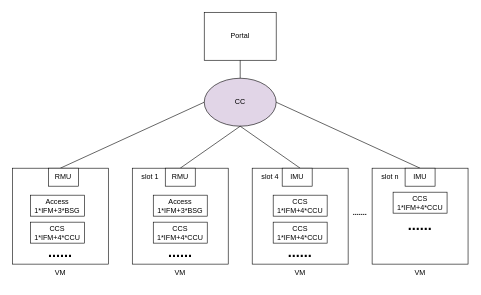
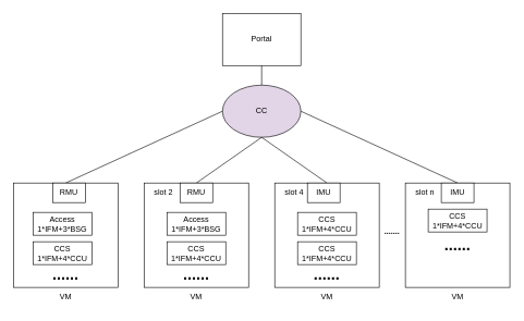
  <mxCell id="0" />
  <mxCell id="1" parent="0" />
  <mxCell id="2" value="CC" style="ellipse;whiteSpace=wrap;html=1;fillColor=#e1d5e7;" vertex="1" parent="1"><mxGeometry x="340" y="130" width="120" height="80" as="geometry" /></mxCell>
  <mxCell id="3" value="Portal" style="whiteSpace=wrap;html=1;rounded=0;" vertex="1" parent="1"><mxGeometry x="340" y="20" width="120" height="80" as="geometry" /></mxCell>
  <mxCell id="4" value="" style="whiteSpace=wrap;html=1;aspect=fixed;" vertex="1" parent="1"><mxGeometry x="20" y="280" width="160" height="160" as="geometry" /></mxCell>
  <mxCell id="5" value="" style="whiteSpace=wrap;html=1;aspect=fixed;" vertex="1" parent="1"><mxGeometry x="220" y="280" width="160" height="160" as="geometry" /></mxCell>
  <mxCell id="6" value="" style="whiteSpace=wrap;html=1;aspect=fixed;" vertex="1" parent="1"><mxGeometry x="420" y="280" width="160" height="160" as="geometry" /></mxCell>
  <mxCell id="7" value="" style="whiteSpace=wrap;html=1;aspect=fixed;" vertex="1" parent="1"><mxGeometry x="620" y="280" width="160" height="160" as="geometry" /></mxCell>
  <mxCell id="8" value="" style="endArrow=none;html=1;rounded=0;entryX=0;entryY=0.5;entryDx=0;entryDy=0;" edge="1" parent="1" target="2"><mxGeometry width="50" height="50" relative="1" as="geometry"><mxPoint x="100" y="280" as="sourcePoint" /><mxPoint x="150" y="230" as="targetPoint" /></mxGeometry></mxCell>
  <mxCell id="9" value="" style="endArrow=none;html=1;rounded=0;entryX=0.5;entryY=1;entryDx=0;entryDy=0;" edge="1" parent="1" target="2"><mxGeometry width="50" height="50" relative="1" as="geometry"><mxPoint x="300" y="280" as="sourcePoint" /><mxPoint x="350" y="230" as="targetPoint" /></mxGeometry></mxCell>
  <mxCell id="10" value="" style="endArrow=none;html=1;rounded=0;entryX=0.5;entryY=1;entryDx=0;entryDy=0;" edge="1" parent="1" target="2"><mxGeometry width="50" height="50" relative="1" as="geometry"><mxPoint x="500" y="280" as="sourcePoint" /><mxPoint x="550" y="230" as="targetPoint" /></mxGeometry></mxCell>
  <mxCell id="11" value="" style="endArrow=none;html=1;rounded=0;entryX=1;entryY=0.5;entryDx=0;entryDy=0;" edge="1" parent="1" target="2"><mxGeometry width="50" height="50" relative="1" as="geometry"><mxPoint x="700" y="280" as="sourcePoint" /><mxPoint x="750" y="230" as="targetPoint" /></mxGeometry></mxCell>
  <mxCell id="12" value="" style="endArrow=none;html=1;rounded=0;entryX=0.5;entryY=1;entryDx=0;entryDy=0;" edge="1" parent="1" target="3"><mxGeometry width="50" height="50" relative="1" as="geometry"><mxPoint x="400" y="130" as="sourcePoint" /><mxPoint x="450" y="80" as="targetPoint" /></mxGeometry></mxCell>
  <mxCell id="13" value="VM" style="text;html=1;strokeColor=none;fillColor=none;align=center;verticalAlign=middle;whiteSpace=wrap;rounded=0;" vertex="1" parent="1"><mxGeometry x="70" y="440" width="60" height="30" as="geometry" /></mxCell>
  <mxCell id="14" value="VM" style="text;html=1;strokeColor=none;fillColor=none;align=center;verticalAlign=middle;whiteSpace=wrap;rounded=0;" vertex="1" parent="1"><mxGeometry x="270" y="440" width="60" height="30" as="geometry" /></mxCell>
  <mxCell id="15" value="VM" style="text;html=1;strokeColor=none;fillColor=none;align=center;verticalAlign=middle;whiteSpace=wrap;rounded=0;" vertex="1" parent="1"><mxGeometry x="470" y="440" width="60" height="30" as="geometry" /></mxCell>
  <mxCell id="16" value="VM" style="text;html=1;strokeColor=none;fillColor=none;align=center;verticalAlign=middle;whiteSpace=wrap;rounded=0;" vertex="1" parent="1"><mxGeometry x="670" y="440" width="60" height="30" as="geometry" /></mxCell>
- <mxCell id="17" value="slot 1" style="text;html=1;strokeColor=none;fillColor=none;align=center;verticalAlign=middle;whiteSpace=wrap;rounded=0;" vertex="1" parent="1"><mxGeometry x="220" y="280" width="60" height="30" as="geometry" /></mxCell>
+ <mxCell id="17" value="slot 2" style="text;html=1;strokeColor=none;fillColor=none;align=center;verticalAlign=middle;whiteSpace=wrap;rounded=0;" vertex="1" parent="1"><mxGeometry x="220" y="280" width="60" height="30" as="geometry" /></mxCell>
  <mxCell id="18" value="slot 4" style="text;html=1;strokeColor=none;fillColor=none;align=center;verticalAlign=middle;whiteSpace=wrap;rounded=0;" vertex="1" parent="1"><mxGeometry x="420" y="280" width="60" height="30" as="geometry" /></mxCell>
  <mxCell id="19" value="slot n" style="text;html=1;strokeColor=none;fillColor=none;align=center;verticalAlign=middle;whiteSpace=wrap;rounded=0;" vertex="1" parent="1"><mxGeometry x="620" y="280" width="60" height="30" as="geometry" /></mxCell>
  <mxCell id="20" value="&lt;p&gt;&lt;b&gt;.......&lt;/b&gt;&lt;/p&gt;" style="text;html=1;strokeColor=none;fillColor=none;align=center;verticalAlign=middle;whiteSpace=wrap;rounded=0;" vertex="1" parent="1"><mxGeometry x="570" y="340" width="60" height="30" as="geometry" /></mxCell>
  <mxCell id="21" value="RMU" style="rounded=0;whiteSpace=wrap;html=1;" vertex="1" parent="1"><mxGeometry x="80" y="280" width="50" height="30" as="geometry" /></mxCell>
  <mxCell id="22" value="RMU" style="rounded=0;whiteSpace=wrap;html=1;" vertex="1" parent="1"><mxGeometry x="275" y="280" width="50" height="30" as="geometry" /></mxCell>
  <mxCell id="23" value="IMU" style="rounded=0;whiteSpace=wrap;html=1;" vertex="1" parent="1"><mxGeometry x="470" y="280" width="50" height="30" as="geometry" /></mxCell>
  <mxCell id="24" value="IMU" style="rounded=0;whiteSpace=wrap;html=1;" vertex="1" parent="1"><mxGeometry x="675" y="280" width="50" height="30" as="geometry" /></mxCell>
  <mxCell id="25" value="Access&lt;br&gt;1*IFM+3*BSG" style="rounded=0;whiteSpace=wrap;html=1;" vertex="1" parent="1"><mxGeometry x="50" y="325" width="90" height="35" as="geometry" /></mxCell>
  <mxCell id="26" value="Access&lt;br&gt;1*IFM+3*BSG" style="rounded=0;whiteSpace=wrap;html=1;" vertex="1" parent="1"><mxGeometry x="255" y="325" width="90" height="35" as="geometry" /></mxCell>
  <mxCell id="27" value="CCS&lt;br&gt;1*IFM+4*CCU" style="rounded=0;whiteSpace=wrap;html=1;" vertex="1" parent="1"><mxGeometry x="455" y="325" width="90" height="35" as="geometry" /></mxCell>
  <mxCell id="28" value="CCS&lt;br&gt;1*IFM+4*CCU" style="rounded=0;whiteSpace=wrap;html=1;" vertex="1" parent="1"><mxGeometry x="455" y="370" width="90" height="35" as="geometry" /></mxCell>
  <mxCell id="29" value="CCS&lt;br&gt;1*IFM+4*CCU" style="rounded=0;whiteSpace=wrap;html=1;" vertex="1" parent="1"><mxGeometry x="655" y="320" width="90" height="35" as="geometry" /></mxCell>
  <mxCell id="30" value="CCS&lt;br&gt;1*IFM+4*CCU" style="rounded=0;whiteSpace=wrap;html=1;" vertex="1" parent="1"><mxGeometry x="50" y="370" width="90" height="35" as="geometry" /></mxCell>
  <mxCell id="31" value="CCS&lt;br&gt;1*IFM+4*CCU" style="rounded=0;whiteSpace=wrap;html=1;" vertex="1" parent="1"><mxGeometry x="255" y="370" width="90" height="35" as="geometry" /></mxCell>
  <mxCell id="32" value="&lt;h1&gt;&lt;b&gt;......&lt;/b&gt;&lt;/h1&gt;" style="text;html=1;strokeColor=none;fillColor=none;align=center;verticalAlign=middle;whiteSpace=wrap;rounded=0;" vertex="1" parent="1"><mxGeometry x="670" y="360" width="60" height="30" as="geometry" /></mxCell>
  <mxCell id="33" value="&lt;h1&gt;&lt;b&gt;......&lt;/b&gt;&lt;/h1&gt;" style="text;html=1;strokeColor=none;fillColor=none;align=center;verticalAlign=middle;whiteSpace=wrap;rounded=0;" vertex="1" parent="1"><mxGeometry x="470" y="405" width="60" height="30" as="geometry" /></mxCell>
  <mxCell id="34" value="&lt;h1&gt;&lt;b&gt;......&lt;/b&gt;&lt;/h1&gt;" style="text;html=1;strokeColor=none;fillColor=none;align=center;verticalAlign=middle;whiteSpace=wrap;rounded=0;" vertex="1" parent="1"><mxGeometry x="270" y="405" width="60" height="30" as="geometry" /></mxCell>
  <mxCell id="35" value="&lt;h1&gt;&lt;b&gt;......&lt;/b&gt;&lt;/h1&gt;" style="text;html=1;strokeColor=none;fillColor=none;align=center;verticalAlign=middle;whiteSpace=wrap;rounded=0;" vertex="1" parent="1"><mxGeometry x="70" y="405" width="60" height="30" as="geometry" /></mxCell>
